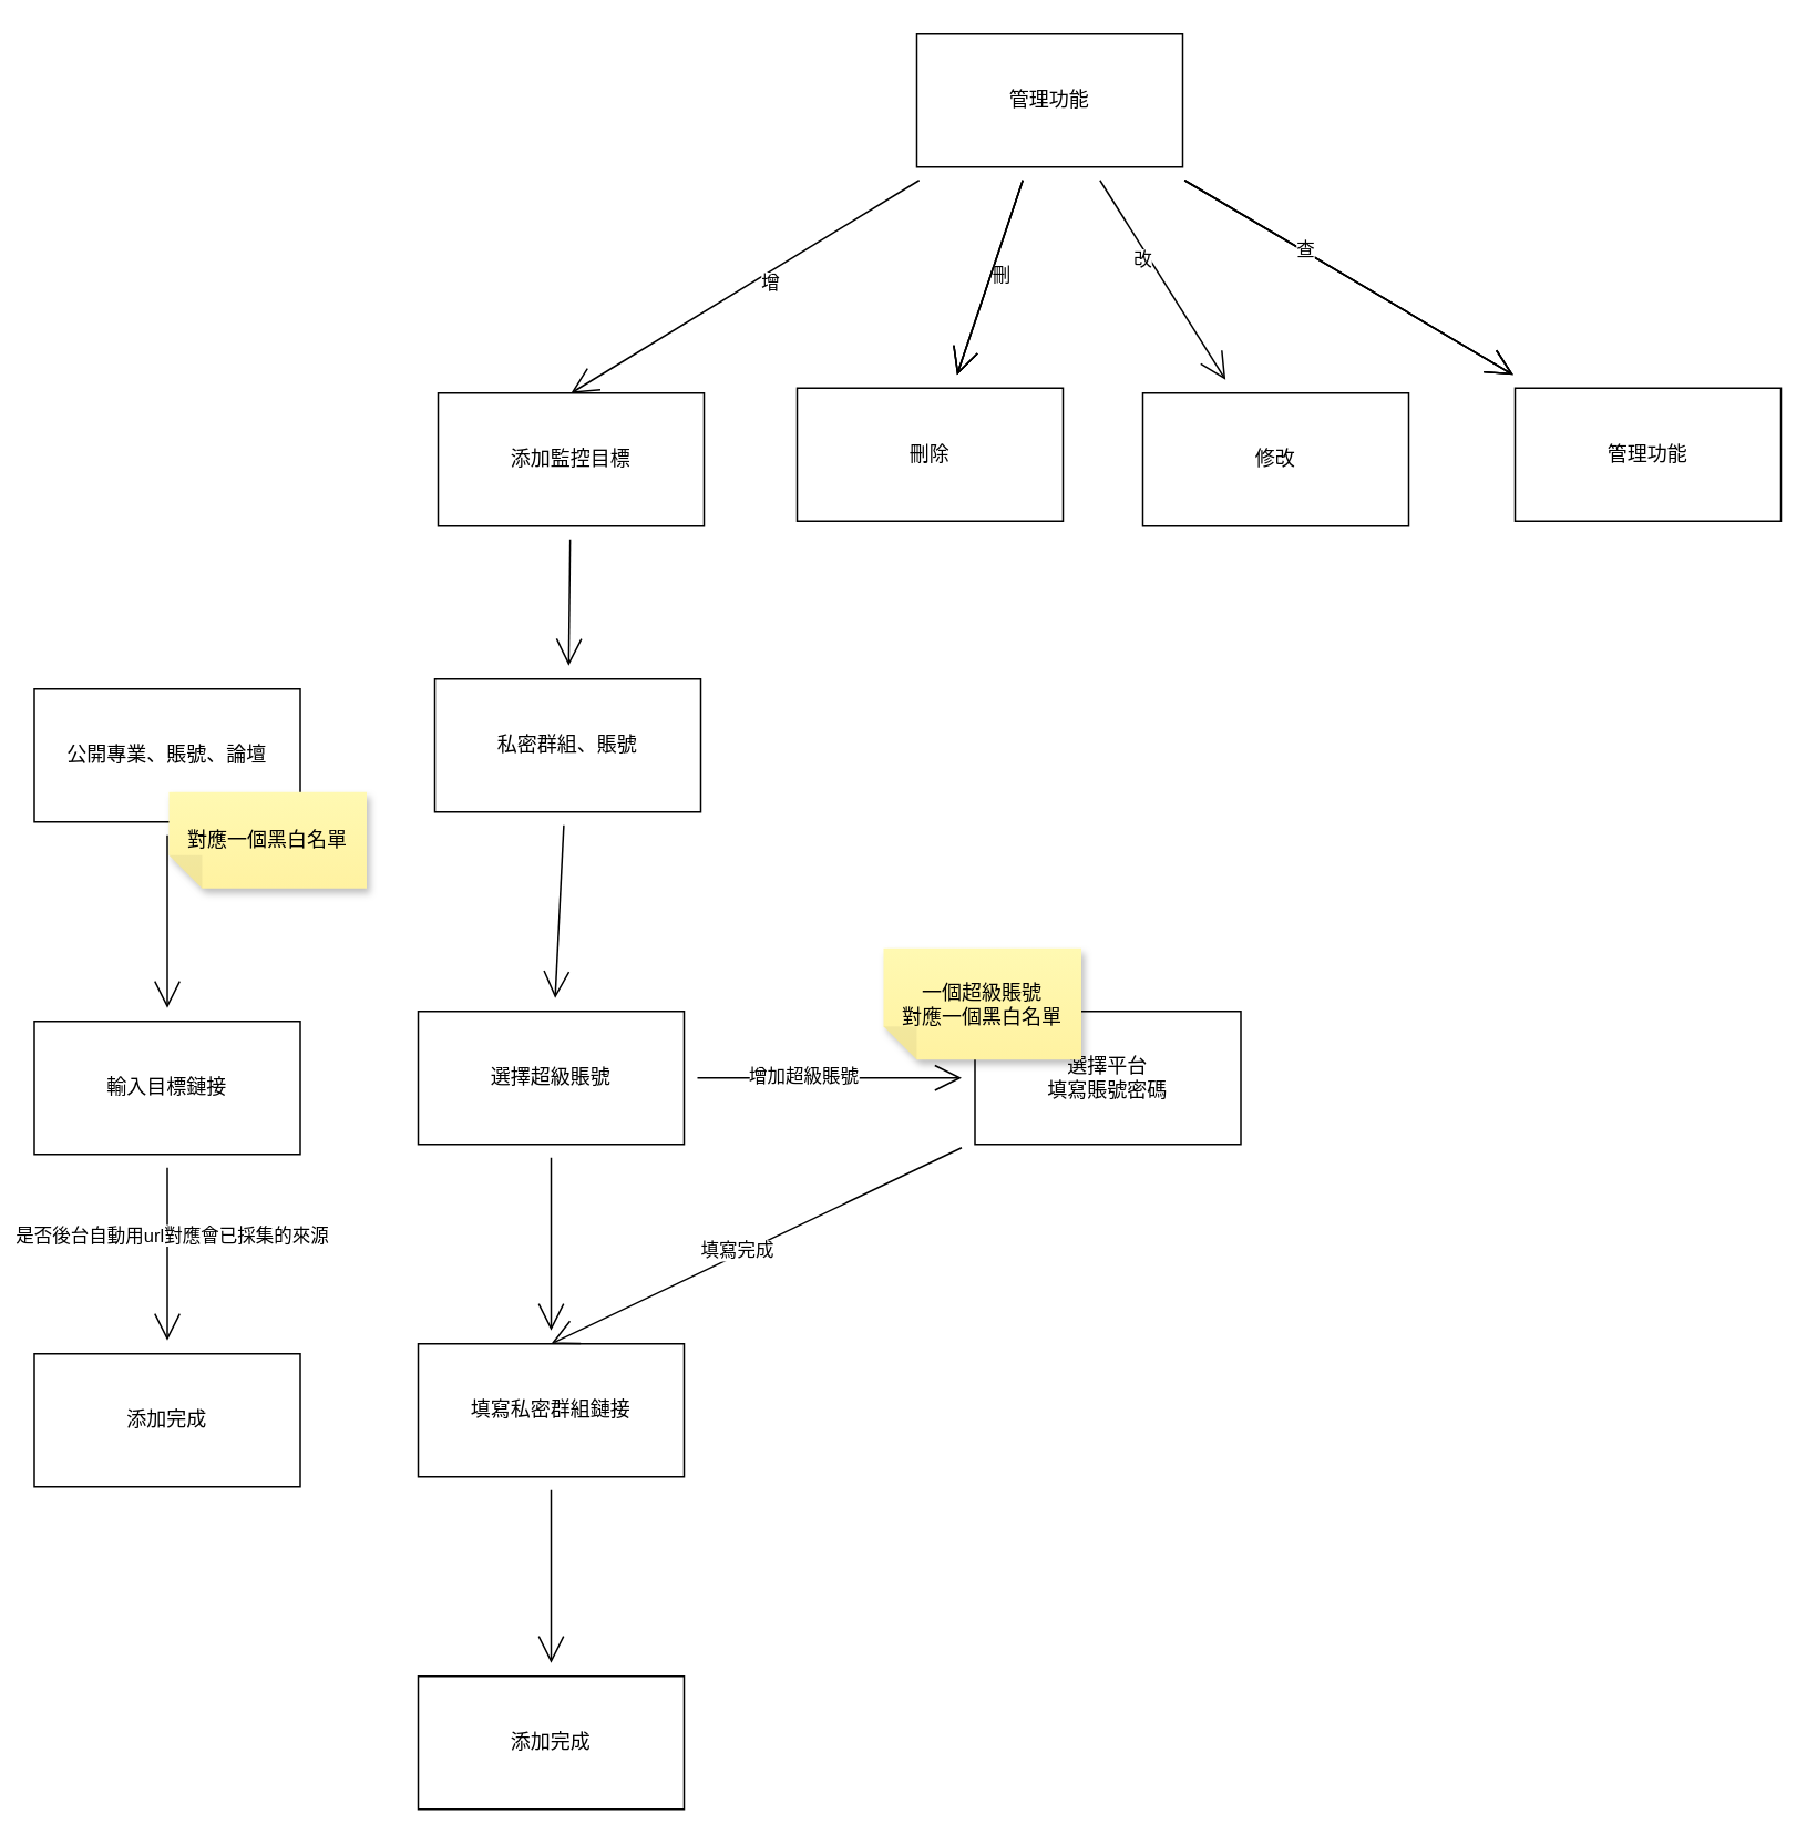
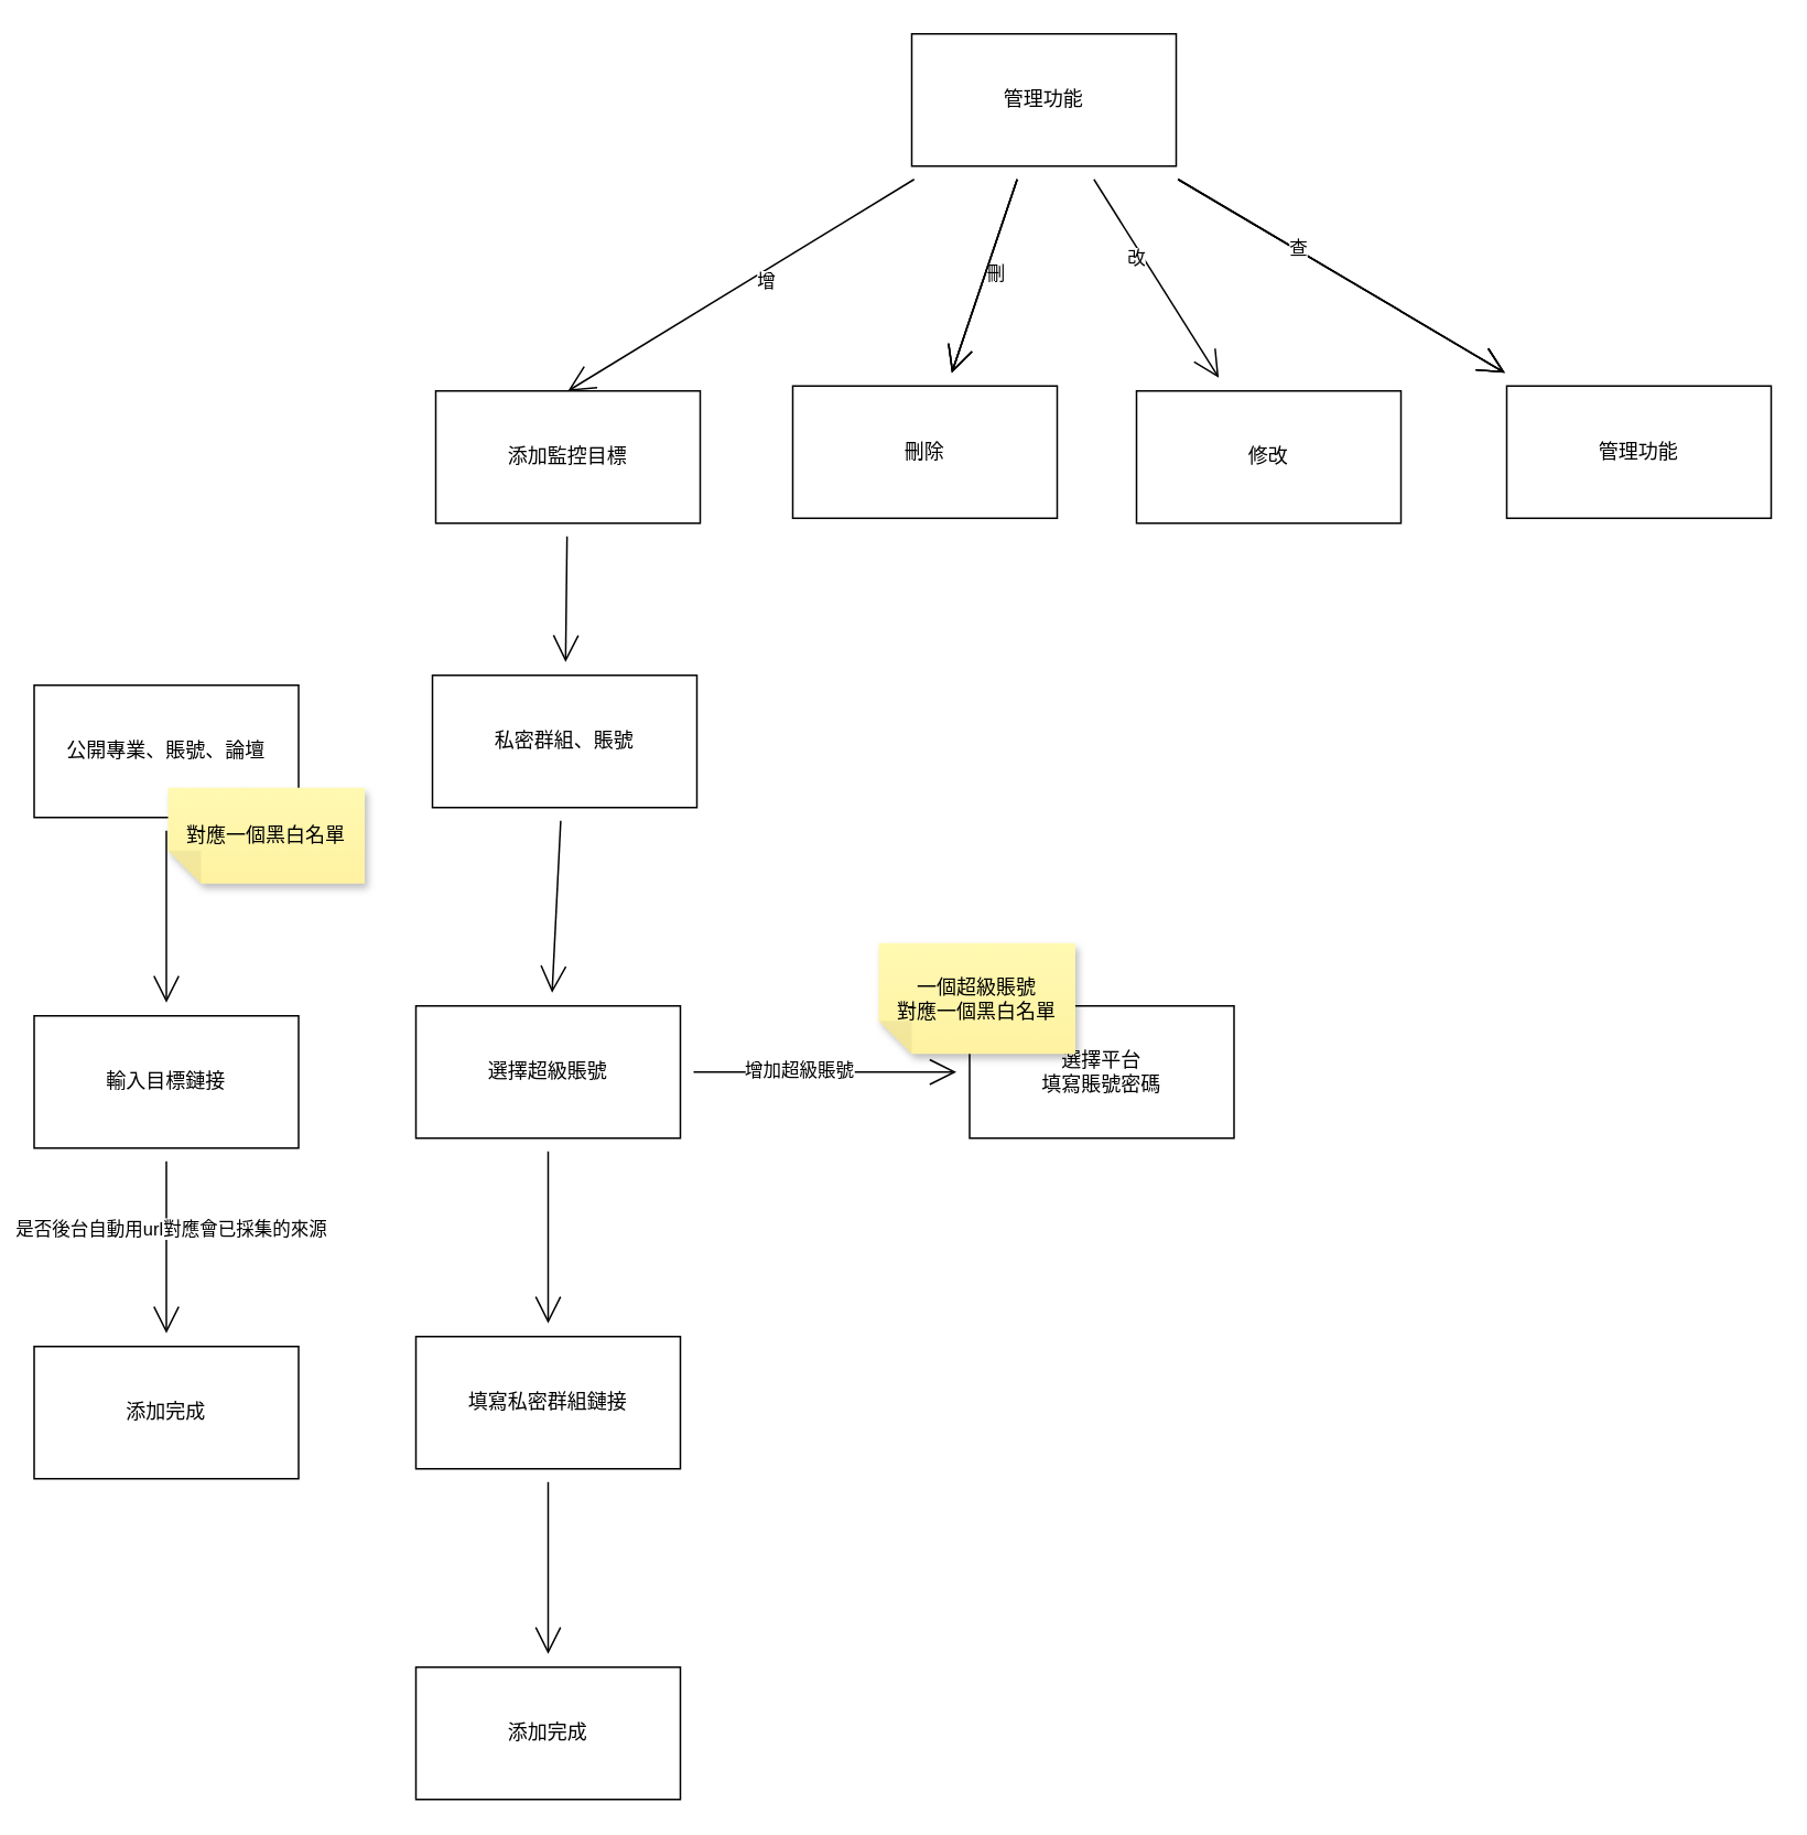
  <mxCell id="0" />
  <mxCell id="1" parent="0" />
  <mxCell id="2" value="" style="edgeStyle=none;curved=1;rounded=0;orthogonalLoop=1;jettySize=auto;html=1;endArrow=open;startSize=14;endSize=14;sourcePerimeterSpacing=8;targetPerimeterSpacing=8;" edge="1" parent="1" source="3" target="5"><mxGeometry relative="1" as="geometry" /></mxCell>
  <mxCell id="3" value="添加監控目標" style="rounded=0;whiteSpace=wrap;html=1;" vertex="1" parent="1"><mxGeometry x="263" y="236" width="160" height="80" as="geometry" /></mxCell>
  <mxCell id="4" value="" style="edgeStyle=none;curved=1;rounded=0;orthogonalLoop=1;jettySize=auto;html=1;endArrow=open;startSize=14;endSize=14;sourcePerimeterSpacing=8;targetPerimeterSpacing=8;" edge="1" parent="1" source="5" target="11"><mxGeometry relative="1" as="geometry" /></mxCell>
  <mxCell id="5" value="私密群組、賬號" style="rounded=0;whiteSpace=wrap;html=1;" vertex="1" parent="1"><mxGeometry x="261" y="408" width="160" height="80" as="geometry" /></mxCell>
  <mxCell id="6" value="" style="edgeStyle=none;curved=1;rounded=0;orthogonalLoop=1;jettySize=auto;html=1;endArrow=open;startSize=14;endSize=14;sourcePerimeterSpacing=8;targetPerimeterSpacing=8;" edge="1" parent="1" source="7" target="17"><mxGeometry relative="1" as="geometry" /></mxCell>
  <mxCell id="7" value="公開專業、賬號、論壇" style="rounded=0;whiteSpace=wrap;html=1;" vertex="1" parent="1"><mxGeometry x="20" y="414" width="160" height="80" as="geometry" /></mxCell>
  <mxCell id="8" value="" style="edgeStyle=none;curved=1;rounded=0;orthogonalLoop=1;jettySize=auto;html=1;endArrow=open;startSize=14;endSize=14;sourcePerimeterSpacing=8;targetPerimeterSpacing=8;" edge="1" parent="1" source="11" target="13"><mxGeometry relative="1" as="geometry" /></mxCell>
  <mxCell id="9" value="" style="edgeStyle=none;curved=1;rounded=0;orthogonalLoop=1;jettySize=auto;html=1;endArrow=open;startSize=14;endSize=14;sourcePerimeterSpacing=8;targetPerimeterSpacing=8;" edge="1" parent="1" source="11" target="21"><mxGeometry relative="1" as="geometry" /></mxCell>
  <mxCell id="10" value="增加超級賬號" style="edgeLabel;html=1;align=center;verticalAlign=middle;resizable=0;points=[];" vertex="1" connectable="0" parent="9"><mxGeometry x="-0.211" y="2" relative="1" as="geometry"><mxPoint as="offset" /></mxGeometry></mxCell>
  <mxCell id="11" value="選擇超級賬號" style="rounded=0;whiteSpace=wrap;html=1;" vertex="1" parent="1"><mxGeometry x="251" y="608" width="160" height="80" as="geometry" /></mxCell>
  <mxCell id="12" value="" style="edgeStyle=none;curved=1;rounded=0;orthogonalLoop=1;jettySize=auto;html=1;endArrow=open;startSize=14;endSize=14;sourcePerimeterSpacing=8;targetPerimeterSpacing=8;" edge="1" parent="1" source="13" target="14"><mxGeometry relative="1" as="geometry" /></mxCell>
  <mxCell id="13" value="填寫私密群組鏈接" style="rounded=0;whiteSpace=wrap;html=1;" vertex="1" parent="1"><mxGeometry x="251" y="808" width="160" height="80" as="geometry" /></mxCell>
  <mxCell id="14" value="添加完成" style="rounded=0;whiteSpace=wrap;html=1;" vertex="1" parent="1"><mxGeometry x="251" y="1008" width="160" height="80" as="geometry" /></mxCell>
  <mxCell id="15" value="" style="edgeStyle=none;curved=1;rounded=0;orthogonalLoop=1;jettySize=auto;html=1;endArrow=open;startSize=14;endSize=14;sourcePerimeterSpacing=8;targetPerimeterSpacing=8;" edge="1" parent="1" source="17" target="18"><mxGeometry relative="1" as="geometry" /></mxCell>
  <mxCell id="16" value="是否後台自動用url對應會已採集的來源" style="edgeLabel;html=1;align=center;verticalAlign=middle;resizable=0;points=[];" vertex="1" connectable="0" parent="15"><mxGeometry x="-0.234" y="2" relative="1" as="geometry"><mxPoint as="offset" /></mxGeometry></mxCell>
  <mxCell id="17" value="輸入目標鏈接" style="rounded=0;whiteSpace=wrap;html=1;" vertex="1" parent="1"><mxGeometry x="20" y="614" width="160" height="80" as="geometry" /></mxCell>
  <mxCell id="18" value="添加完成" style="rounded=0;whiteSpace=wrap;html=1;" vertex="1" parent="1"><mxGeometry x="20" y="814" width="160" height="80" as="geometry" /></mxCell>
- <mxCell id="19" value="" style="edgeStyle=none;curved=1;rounded=0;orthogonalLoop=1;jettySize=auto;html=1;endArrow=open;startSize=14;endSize=14;sourcePerimeterSpacing=8;targetPerimeterSpacing=8;entryX=0.5;entryY=0;entryDx=0;entryDy=0;" edge="1" parent="1" source="21" target="13"><mxGeometry relative="1" as="geometry"><mxPoint x="612.941" y="736" as="targetPoint" /></mxGeometry></mxCell>
- <mxCell id="20" value="填寫完成" style="edgeLabel;html=1;align=center;verticalAlign=middle;resizable=0;points=[];" vertex="1" connectable="0" parent="19"><mxGeometry x="0.086" y="-3" relative="1" as="geometry"><mxPoint as="offset" /></mxGeometry></mxCell>
  <mxCell id="21" value="選擇平台&lt;br&gt;填寫賬號密碼" style="rounded=0;whiteSpace=wrap;html=1;" vertex="1" parent="1"><mxGeometry x="586" y="608" width="160" height="80" as="geometry" /></mxCell>
  <mxCell id="22" value="對應一個黑白名單" style="shape=note;whiteSpace=wrap;html=1;backgroundOutline=1;fontColor=#000000;darkOpacity=0.05;fillColor=#FFF9B2;strokeColor=none;fillStyle=solid;direction=west;gradientDirection=north;gradientColor=#FFF2A1;shadow=1;size=20;pointerEvents=1;" vertex="1" parent="1"><mxGeometry x="101" y="476" width="119" height="58" as="geometry" /></mxCell>
  <mxCell id="23" value="一個超級賬號&lt;br&gt;對應一個黑白名單" style="shape=note;whiteSpace=wrap;html=1;backgroundOutline=1;fontColor=#000000;darkOpacity=0.05;fillColor=#FFF9B2;strokeColor=none;fillStyle=solid;direction=west;gradientDirection=north;gradientColor=#FFF2A1;shadow=1;size=20;pointerEvents=1;" vertex="1" parent="1"><mxGeometry x="531" y="570" width="119" height="67" as="geometry" /></mxCell>
  <mxCell id="24" style="edgeStyle=none;curved=1;rounded=0;orthogonalLoop=1;jettySize=auto;html=1;entryX=0.5;entryY=0;entryDx=0;entryDy=0;endArrow=open;startSize=14;endSize=14;sourcePerimeterSpacing=8;targetPerimeterSpacing=8;" edge="1" parent="1" source="36" target="3"><mxGeometry relative="1" as="geometry" /></mxCell>
  <mxCell id="25" value="增" style="edgeLabel;html=1;align=center;verticalAlign=middle;resizable=0;points=[];" vertex="1" connectable="0" parent="24"><mxGeometry x="-0.12" y="6" relative="1" as="geometry"><mxPoint x="-1" as="offset" /></mxGeometry></mxCell>
  <mxCell id="26" value="" style="edgeStyle=none;curved=1;rounded=0;orthogonalLoop=1;jettySize=auto;html=1;endArrow=open;startSize=14;endSize=14;sourcePerimeterSpacing=8;targetPerimeterSpacing=8;" edge="1" parent="1" source="36" target="37"><mxGeometry relative="1" as="geometry" /></mxCell>
  <mxCell id="27" value="刪" style="edgeLabel;html=1;align=center;verticalAlign=middle;resizable=0;points=[];" vertex="1" connectable="0" parent="26"><mxGeometry x="-0.352" y="1" relative="1" as="geometry"><mxPoint x="-1" y="18" as="offset" /></mxGeometry></mxCell>
  <mxCell id="28" value="" style="edgeStyle=none;curved=1;rounded=0;orthogonalLoop=1;jettySize=auto;html=1;endArrow=open;startSize=14;endSize=14;sourcePerimeterSpacing=8;targetPerimeterSpacing=8;" edge="1" parent="1" source="36" target="37"><mxGeometry relative="1" as="geometry" /></mxCell>
  <mxCell id="29" value="" style="edgeStyle=none;curved=1;rounded=0;orthogonalLoop=1;jettySize=auto;html=1;endArrow=open;startSize=14;endSize=14;sourcePerimeterSpacing=8;targetPerimeterSpacing=8;" edge="1" parent="1" source="36" target="37"><mxGeometry relative="1" as="geometry" /></mxCell>
  <mxCell id="30" value="" style="edgeStyle=none;curved=1;rounded=0;orthogonalLoop=1;jettySize=auto;html=1;endArrow=open;startSize=14;endSize=14;sourcePerimeterSpacing=8;targetPerimeterSpacing=8;" edge="1" parent="1" source="36" target="38"><mxGeometry relative="1" as="geometry" /></mxCell>
  <mxCell id="31" value="" style="edgeStyle=none;curved=1;rounded=0;orthogonalLoop=1;jettySize=auto;html=1;endArrow=open;startSize=14;endSize=14;sourcePerimeterSpacing=8;targetPerimeterSpacing=8;" edge="1" parent="1" source="36" target="38"><mxGeometry relative="1" as="geometry" /></mxCell>
  <mxCell id="32" value="" style="edgeStyle=none;curved=1;rounded=0;orthogonalLoop=1;jettySize=auto;html=1;endArrow=open;startSize=14;endSize=14;sourcePerimeterSpacing=8;targetPerimeterSpacing=8;" edge="1" parent="1" source="36" target="38"><mxGeometry relative="1" as="geometry" /></mxCell>
  <mxCell id="33" value="查" style="edgeLabel;html=1;align=center;verticalAlign=middle;resizable=0;points=[];" vertex="1" connectable="0" parent="32"><mxGeometry x="-0.268" y="1" relative="1" as="geometry"><mxPoint as="offset" /></mxGeometry></mxCell>
  <mxCell id="34" value="" style="edgeStyle=none;curved=1;rounded=0;orthogonalLoop=1;jettySize=auto;html=1;endArrow=open;startSize=14;endSize=14;sourcePerimeterSpacing=8;targetPerimeterSpacing=8;" edge="1" parent="1" source="36" target="39"><mxGeometry relative="1" as="geometry" /></mxCell>
  <mxCell id="35" value="改" style="edgeLabel;html=1;align=center;verticalAlign=middle;resizable=0;points=[];" vertex="1" connectable="0" parent="34"><mxGeometry x="-0.247" y="-4" relative="1" as="geometry"><mxPoint y="1" as="offset" /></mxGeometry></mxCell>
  <mxCell id="36" value="管理功能" style="rounded=0;whiteSpace=wrap;html=1;" vertex="1" parent="1"><mxGeometry x="551" y="20" width="160" height="80" as="geometry" /></mxCell>
  <mxCell id="37" value="刪除" style="rounded=0;whiteSpace=wrap;html=1;" vertex="1" parent="1"><mxGeometry x="479" y="233" width="160" height="80" as="geometry" /></mxCell>
  <mxCell id="38" value="管理功能" style="rounded=0;whiteSpace=wrap;html=1;" vertex="1" parent="1"><mxGeometry x="911" y="233" width="160" height="80" as="geometry" /></mxCell>
  <mxCell id="39" value="修改" style="rounded=0;whiteSpace=wrap;html=1;" vertex="1" parent="1"><mxGeometry x="687" y="236" width="160" height="80" as="geometry" /></mxCell>
